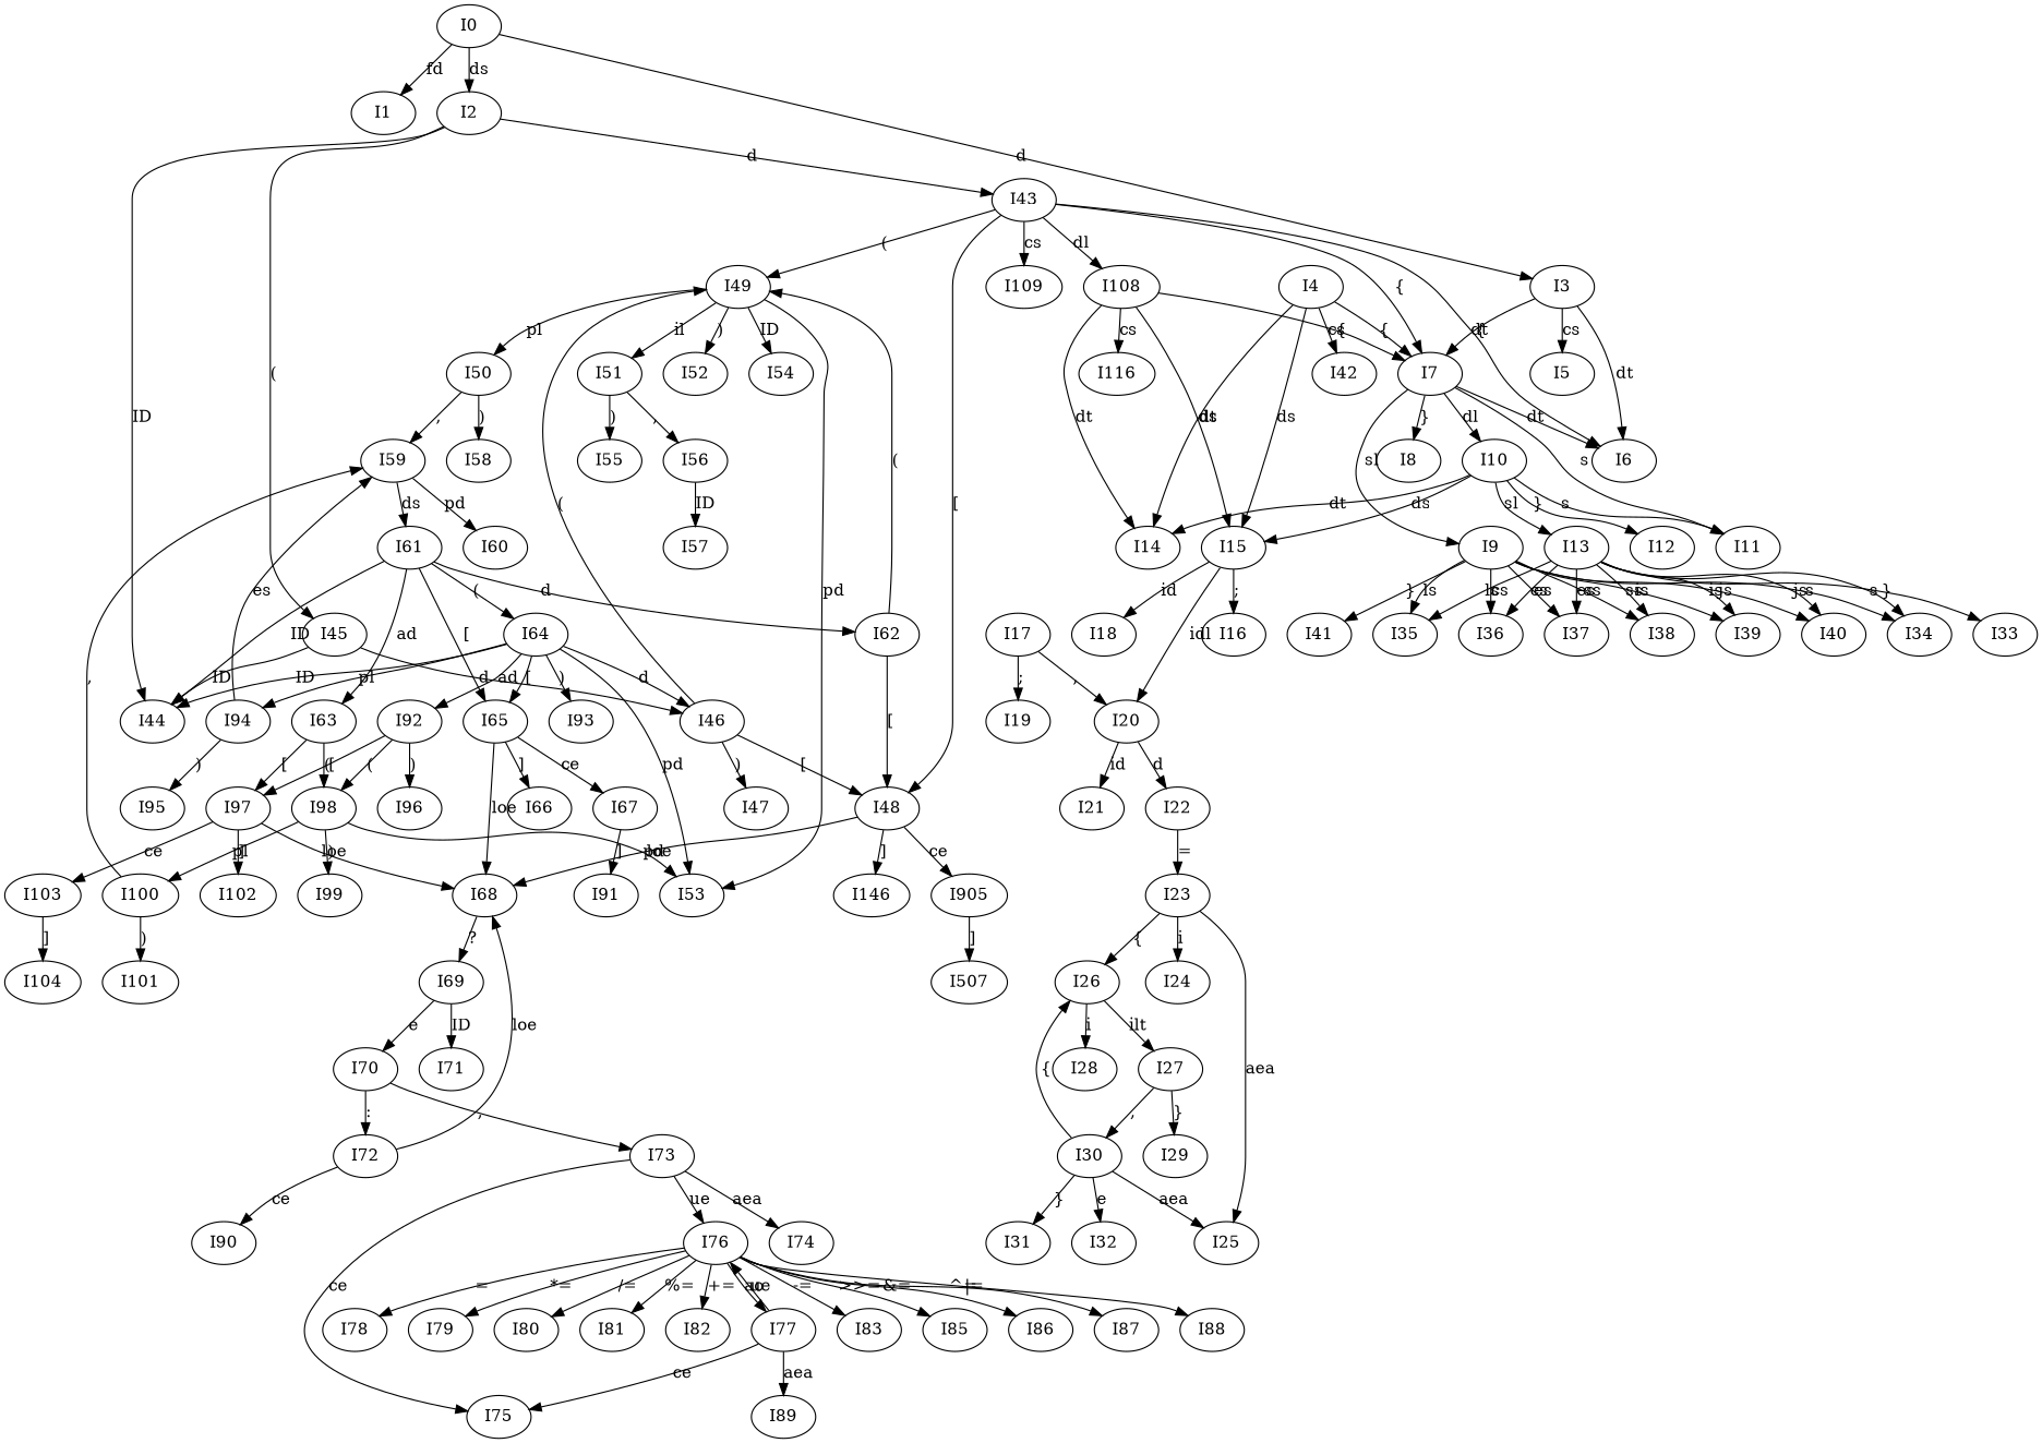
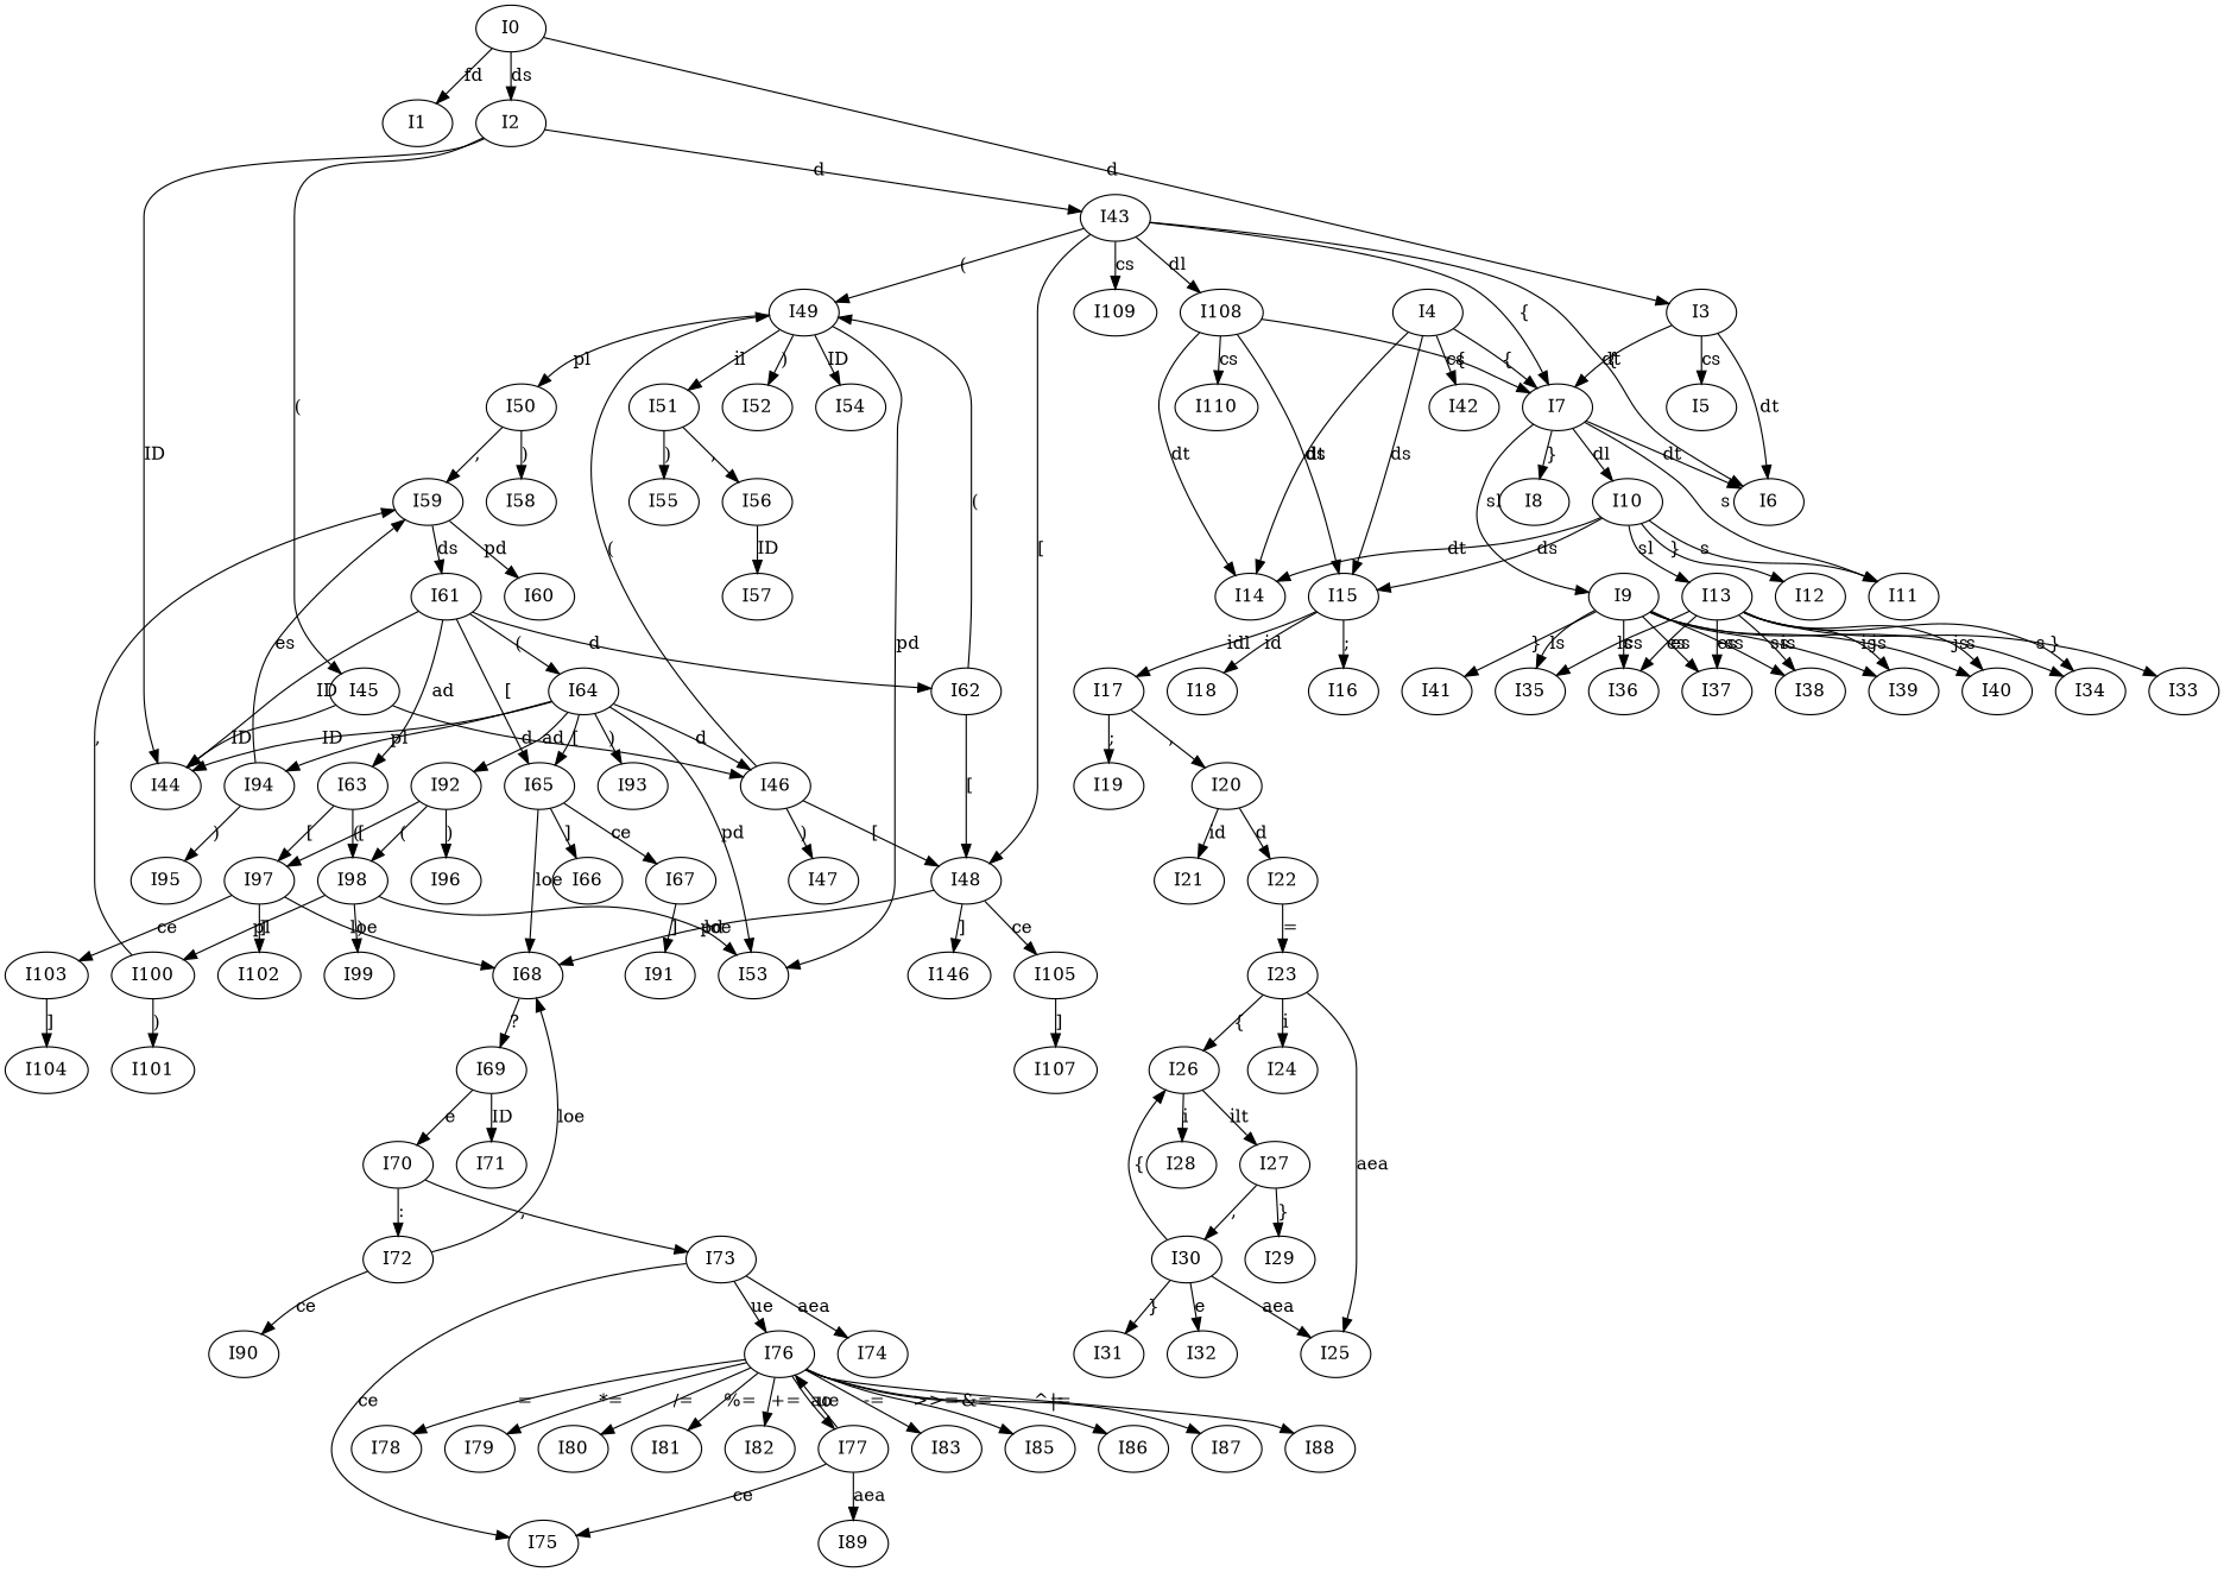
  strict digraph {
    edge [constraint=True labelfloat=True]
    I0
    I1
    I2
    I3
    I43
    I44
    I45
    I5
    I6
    I7
    I48
    I49
    I108
    I109
    I46
    I4
    I14
    I15
    I42
    I8
    I9
    I10
    I11
    I68
-   I105 [label=I905]
+   I105
    n26 [label=I146]
    I50
    I51
    I52
    I53
    I54
-   I110 [label=I116]
+   I110
    I47
    I16
    I17
    I18
    I34
    I35
    I36
    I37
    I38
    I39
    I40
    I41
    I12
    I13
    I19
    I20
    I33
    I21
    I22
    I23
    I24
    I25
    I26
    I27
    I28
    I29
    I30
    I31
    I32
    I69
-   I107 [label=I507]
+   I107
    I58
    I59
    I55
    I56
    I70
    I71
    I60
    I61
    I57
    I62
    I63
    I64
    I65
    I97
    I98
    I92
    I93
    I94
    I66
    I67
    I102
    I103
    I99
    I100
    I96
    I95
    I91
    I104
    I101
    I72
    I73
    I90
    I74
    I75
    I76
    I77
    I78
    I79
    I80
    I81
    I82
    I83
    I85
    I86
    I87
    I88
    I89
    I0 -> I1 [label=fd]
    I0 -> I2 [label=ds]
    I0 -> I3 [label=d]
    I2 -> I43 [label=d]
    I2 -> I44 [label=ID]
    I2 -> I45 [label="("]
    I3 -> I5 [label=cs]
    I3 -> I6 [label=dt]
    I3 -> I7 [label="{"]
    I43 -> I6 [label=dt]
    I43 -> I7 [label="{"]
    I43 -> I48 [label="["]
    I43 -> I49 [label="("]
    I43 -> I108 [label=dl]
    I43 -> I109 [label=cs]
    I45 -> I44 [label=ID]
    I45 -> I46 [label=d]
    I7 -> I6 [label=dt]
    I7 -> I8 [label="}"]
    I7 -> I9 [label=sl]
    I7 -> I10 [label=dl]
    I7 -> I11 [label=s]
    I48 -> I68 [label=loe]
    I48 -> I105 [label=ce]
    I48 -> n26 [label="]"]
    I49 -> I50 [label=pl]
    I49 -> I51 [label=il]
    I49 -> I52 [label=")"]
    I49 -> I53 [label=pd]
    I49 -> I54 [label=ID]
    I108 -> I7 [label="{"]
    I108 -> I14 [label=dt]
    I108 -> I15 [label=ds]
    I108 -> I110 [label=cs]
    I46 -> I48 [label="["]
    I46 -> I49 [label="("]
    I46 -> I47 [label=")"]
    I4 -> I7 [label="{"]
    I4 -> I14 [label=dt]
    I4 -> I15 [label=ds]
    I4 -> I42 [label=cs]
    I15 -> I16 [label=";"]
-   I15 -> I20 [label=idl]
+   I15 -> I17 [label=idl]
    I15 -> I18 [label=id]
    I9 -> I34 [label=s]
    I9 -> I35 [label=ls]
    I9 -> I36 [label=cs]
    I9 -> I37 [label=es]
    I9 -> I38 [label=ss]
    I9 -> I39 [label=is]
    I9 -> I40 [label=js]
    I9 -> I41 [label="}"]
    I10 -> I14 [label=dt]
    I10 -> I15 [label=ds]
    I10 -> I11 [label=s]
    I10 -> I12 [label="}"]
    I10 -> I13 [label=sl]
    I68 -> I69 [label="?"]
    I105 -> I107 [label="]"]
    I50 -> I58 [label=")"]
    I50 -> I59 [label=","]
    I51 -> I55 [label=")"]
    I51 -> I56 [label=","]
    I17 -> I19 [label=";"]
    I17 -> I20 [label=","]
    I13 -> I34 [label=s]
    I13 -> I35 [label=ls]
    I13 -> I36 [label=cs]
    I13 -> I37 [label=es]
    I13 -> I38 [label=ss]
    I13 -> I39 [label=is]
    I13 -> I40 [label=js]
    I13 -> I33 [label="}"]
    I20 -> I21 [label=id]
    I20 -> I22 [label=d]
    I22 -> I23 [label="="]
    I23 -> I24 [label=i]
    I23 -> I25 [label=aea]
    I23 -> I26 [label="{"]
    I26 -> I27 [label=ilt]
    I26 -> I28 [label=i]
    I27 -> I29 [label="}"]
    I27 -> I30 [label=","]
    I30 -> I25 [label=aea]
    I30 -> I26 [label="{"]
    I30 -> I31 [label="}"]
    I30 -> I32 [label=e]
    I69 -> I70 [label=e]
    I69 -> I71 [label=ID]
    I59 -> I60 [label=pd]
    I59 -> I61 [label=ds]
    I56 -> I57 [label=ID]
    I70 -> I72 [label=":"]
    I70 -> I73 [label=","]
    I61 -> I44 [label=ID]
    I61 -> I62 [label=d]
    I61 -> I63 [label=ad]
    I61 -> I64 [label="("]
    I61 -> I65 [label="["]
    I62 -> I48 [label="["]
    I62 -> I49 [label="("]
    I63 -> I97 [label="["]
    I63 -> I98 [label="("]
    I64 -> I44 [label=ID]
    I64 -> I46 [label=d]
    I64 -> I53 [label=pd]
    I64 -> I65 [label="["]
    I64 -> I92 [label=ad]
    I64 -> I93 [label=")"]
    I64 -> I94 [label=pl]
    I65 -> I68 [label=loe]
    I65 -> I66 [label="]"]
    I65 -> I67 [label=ce]
    I97 -> I68 [label=loe]
    I97 -> I102 [label="]"]
    I97 -> I103 [label=ce]
    I98 -> I53 [label=pd]
    I98 -> I99 [label=")"]
    I98 -> I100 [label=pl]
    I92 -> I97 [label="["]
    I92 -> I98 [label="("]
    I92 -> I96 [label=")"]
    I94 -> I59 [label=es]
    I94 -> I95 [label=")"]
    I67 -> I91 [label="]"]
    I103 -> I104 [label="]"]
    I100 -> I59 [label=","]
    I100 -> I101 [label=")"]
    I72 -> I68 [label=loe]
    I72 -> I90 [label=ce]
    I73 -> I74 [label=aea]
    I73 -> I75 [label=ce]
    I73 -> I76 [label=ue]
    I76 -> I77 [label=ao]
    I76 -> I78 [label="="]
    I76 -> I79 [label="*="]
    I76 -> I80 [label="/="]
    I76 -> I81 [label="%="]
    I76 -> I82 [label="+="]
    I76 -> I83 [label="-="]
    I76 -> I85 [label=">>="]
    I76 -> I86 [label="&="]
    I76 -> I87 [label="^="]
    I76 -> I88 [label="|="]
    I77 -> I75 [label=ce]
    I77 -> I76 [label=ue]
    I77 -> I89 [label=aea]
  }
